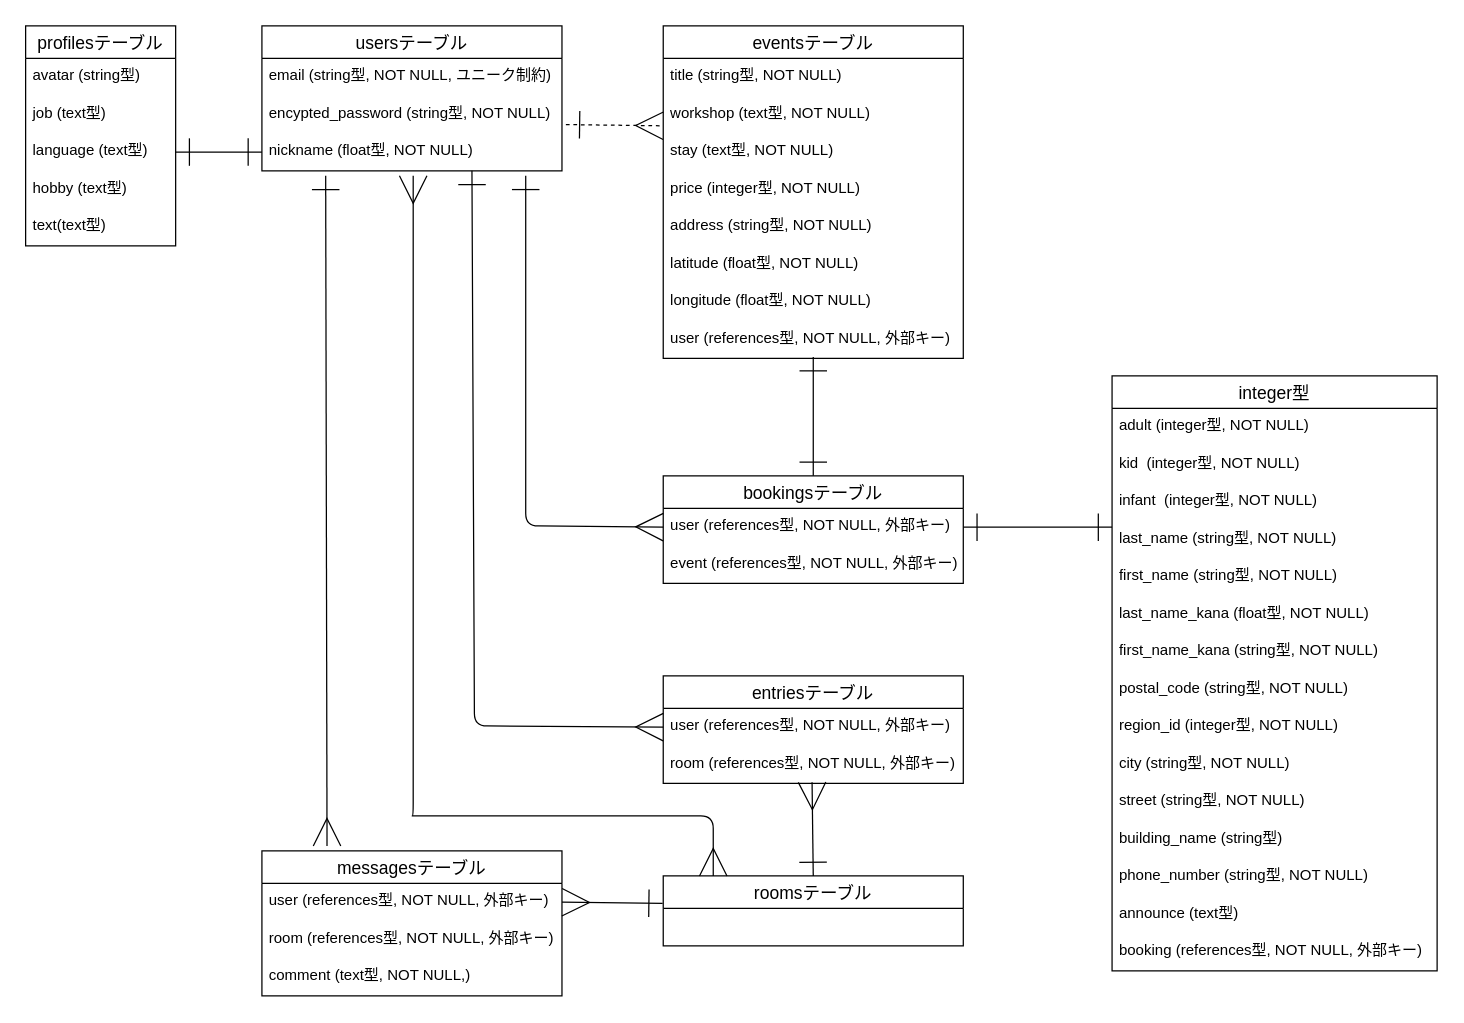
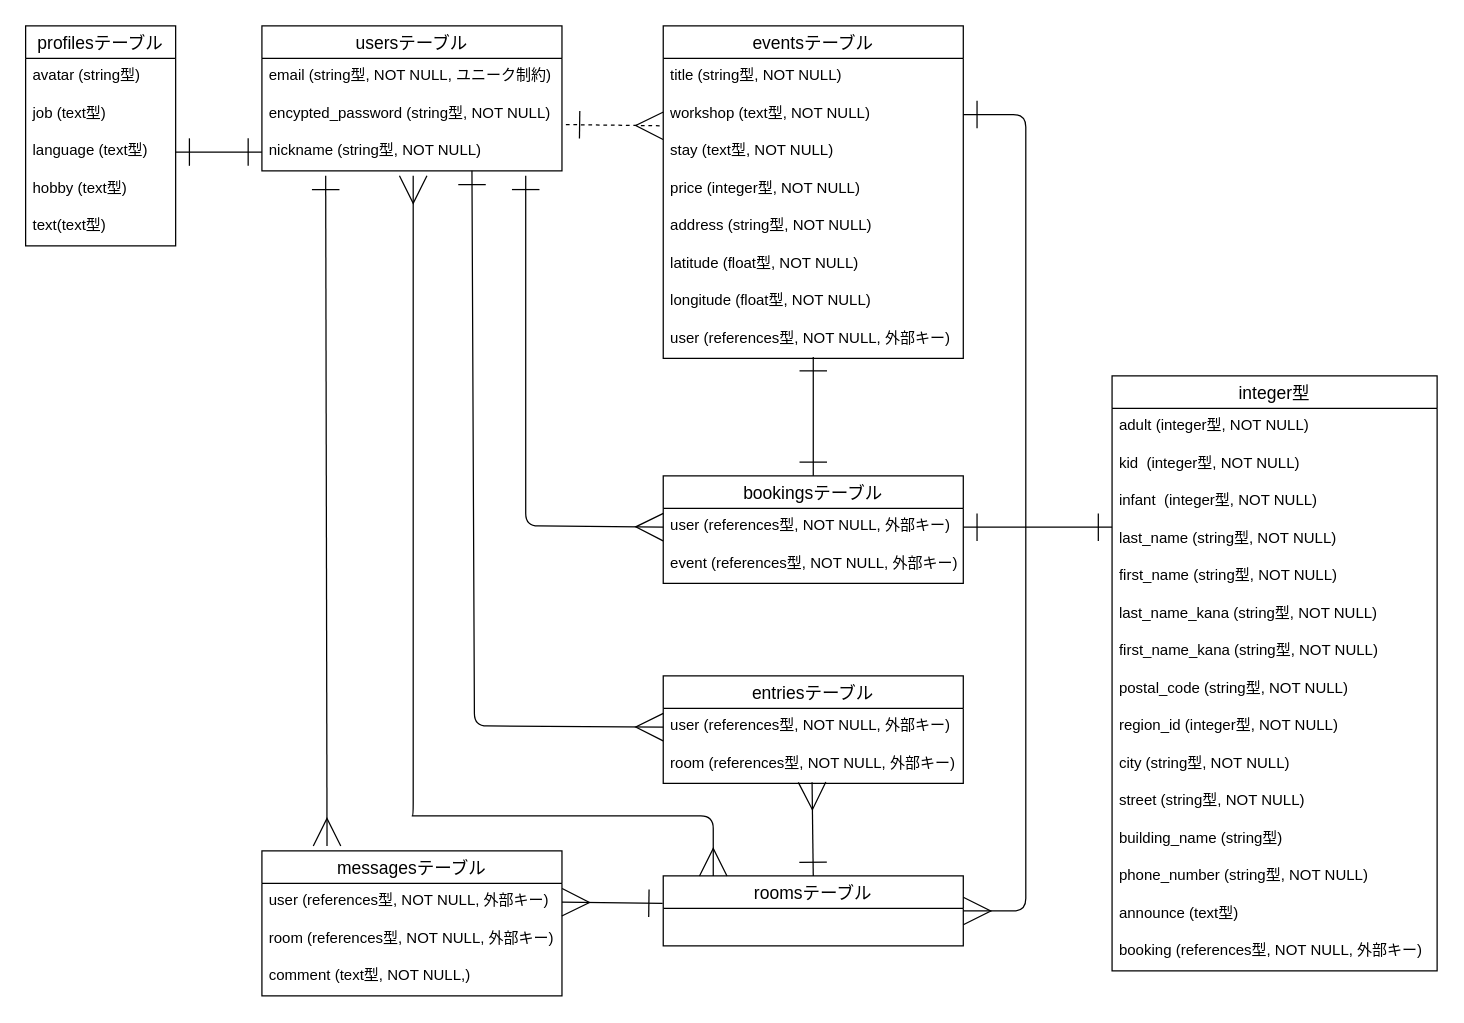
  <mxCell id="0" />
  <mxCell id="1" parent="0" />
  <mxCell id="2" value="usersテーブル" style="swimlane;fontStyle=0;childLayout=stackLayout;horizontal=1;startSize=26;horizontalStack=0;resizeParent=1;resizeParentMax=0;resizeLast=0;collapsible=1;marginBottom=0;align=center;fontSize=14;" parent="1" vertex="1"><mxGeometry x="209" y="20" width="240" height="116" as="geometry" /></mxCell>
  <mxCell id="3" value="email (string型, NOT NULL, ユニーク制約)" style="text;strokeColor=none;fillColor=none;spacingLeft=4;spacingRight=4;overflow=hidden;rotatable=0;points=[[0,0.5],[1,0.5]];portConstraint=eastwest;fontSize=12;" parent="2" vertex="1"><mxGeometry y="26" width="240" height="30" as="geometry" /></mxCell>
  <mxCell id="4" value="encypted_password (string型, NOT NULL)" style="text;strokeColor=none;fillColor=none;spacingLeft=4;spacingRight=4;overflow=hidden;rotatable=0;points=[[0,0.5],[1,0.5]];portConstraint=eastwest;fontSize=12;" parent="2" vertex="1"><mxGeometry y="56" width="240" height="30" as="geometry" /></mxCell>
- <mxCell id="5" value="nickname (float型, NOT NULL)" style="text;strokeColor=none;fillColor=none;spacingLeft=4;spacingRight=4;overflow=hidden;rotatable=0;points=[[0,0.5],[1,0.5]];portConstraint=eastwest;fontSize=12;" parent="2" vertex="1"><mxGeometry y="86" width="240" height="30" as="geometry" /></mxCell>
+ <mxCell id="5" value="nickname (string型, NOT NULL)" style="text;strokeColor=none;fillColor=none;spacingLeft=4;spacingRight=4;overflow=hidden;rotatable=0;points=[[0,0.5],[1,0.5]];portConstraint=eastwest;fontSize=12;" parent="2" vertex="1"><mxGeometry y="86" width="240" height="30" as="geometry" /></mxCell>
  <mxCell id="6" value="eventsテーブル" style="swimlane;fontStyle=0;childLayout=stackLayout;horizontal=1;startSize=26;horizontalStack=0;resizeParent=1;resizeParentMax=0;resizeLast=0;collapsible=1;marginBottom=0;align=center;fontSize=14;" vertex="1" parent="1"><mxGeometry x="530" y="20" width="240" height="266" as="geometry" /></mxCell>
  <mxCell id="7" value="title (string型, NOT NULL)" style="text;strokeColor=none;fillColor=none;spacingLeft=4;spacingRight=4;overflow=hidden;rotatable=0;points=[[0,0.5],[1,0.5]];portConstraint=eastwest;fontSize=12;" vertex="1" parent="6"><mxGeometry y="26" width="240" height="30" as="geometry" /></mxCell>
  <mxCell id="8" value="workshop (text型, NOT NULL)&#10; " style="text;strokeColor=none;fillColor=none;spacingLeft=4;spacingRight=4;overflow=hidden;rotatable=0;points=[[0,0.5],[1,0.5]];portConstraint=eastwest;fontSize=12;" vertex="1" parent="6"><mxGeometry y="56" width="240" height="30" as="geometry" /></mxCell>
  <mxCell id="9" value="stay (text型, NOT NULL)&#10; " style="text;strokeColor=none;fillColor=none;spacingLeft=4;spacingRight=4;overflow=hidden;rotatable=0;points=[[0,0.5],[1,0.5]];portConstraint=eastwest;fontSize=12;" vertex="1" parent="6"><mxGeometry y="86" width="240" height="30" as="geometry" /></mxCell>
  <mxCell id="10" value="price (integer型, NOT NULL)" style="text;strokeColor=none;fillColor=none;spacingLeft=4;spacingRight=4;overflow=hidden;rotatable=0;points=[[0,0.5],[1,0.5]];portConstraint=eastwest;fontSize=12;" vertex="1" parent="6"><mxGeometry y="116" width="240" height="30" as="geometry" /></mxCell>
  <mxCell id="11" value="address (string型, NOT NULL)" style="text;strokeColor=none;fillColor=none;spacingLeft=4;spacingRight=4;overflow=hidden;rotatable=0;points=[[0,0.5],[1,0.5]];portConstraint=eastwest;fontSize=12;" vertex="1" parent="6"><mxGeometry y="146" width="240" height="30" as="geometry" /></mxCell>
  <mxCell id="12" value="latitude (float型, NOT NULL)" style="text;strokeColor=none;fillColor=none;spacingLeft=4;spacingRight=4;overflow=hidden;rotatable=0;points=[[0,0.5],[1,0.5]];portConstraint=eastwest;fontSize=12;" vertex="1" parent="6"><mxGeometry y="176" width="240" height="30" as="geometry" /></mxCell>
  <mxCell id="13" value="longitude (float型, NOT NULL)" style="text;strokeColor=none;fillColor=none;spacingLeft=4;spacingRight=4;overflow=hidden;rotatable=0;points=[[0,0.5],[1,0.5]];portConstraint=eastwest;fontSize=12;" vertex="1" parent="6"><mxGeometry y="206" width="240" height="30" as="geometry" /></mxCell>
  <mxCell id="14" value="user (references型, NOT NULL, 外部キー)" style="text;strokeColor=none;fillColor=none;spacingLeft=4;spacingRight=4;overflow=hidden;rotatable=0;points=[[0,0.5],[1,0.5]];portConstraint=eastwest;fontSize=12;" vertex="1" parent="6"><mxGeometry y="236" width="240" height="30" as="geometry" /></mxCell>
  <mxCell id="15" style="edgeStyle=none;html=1;entryX=0;entryY=0.8;entryDx=0;entryDy=0;startArrow=ERone;startFill=0;strokeColor=default;endArrow=ERmany;endFill=0;endSize=20;startSize=20;exitX=1.013;exitY=0.767;exitDx=0;exitDy=0;entryPerimeter=0;exitPerimeter=0;dashed=1;" edge="1" parent="1" source="4" target="8"><mxGeometry relative="1" as="geometry"><mxPoint x="449" y="151" as="sourcePoint" /><mxPoint x="557.08" y="181.02" as="targetPoint" /></mxGeometry></mxCell>
  <mxCell id="16" value="bookingsテーブル" style="swimlane;fontStyle=0;childLayout=stackLayout;horizontal=1;startSize=26;horizontalStack=0;resizeParent=1;resizeParentMax=0;resizeLast=0;collapsible=1;marginBottom=0;align=center;fontSize=14;" vertex="1" parent="1"><mxGeometry x="530" y="380" width="240" height="86" as="geometry" /></mxCell>
  <mxCell id="17" value="user (references型, NOT NULL, 外部キー)" style="text;strokeColor=none;fillColor=none;spacingLeft=4;spacingRight=4;overflow=hidden;rotatable=0;points=[[0,0.5],[1,0.5]];portConstraint=eastwest;fontSize=12;" vertex="1" parent="16"><mxGeometry y="26" width="240" height="30" as="geometry" /></mxCell>
  <mxCell id="18" value="event (references型, NOT NULL, 外部キー)" style="text;strokeColor=none;fillColor=none;spacingLeft=4;spacingRight=4;overflow=hidden;rotatable=0;points=[[0,0.5],[1,0.5]];portConstraint=eastwest;fontSize=12;" vertex="1" parent="16"><mxGeometry y="56" width="240" height="30" as="geometry" /></mxCell>
  <mxCell id="19" style="edgeStyle=none;html=1;entryX=0;entryY=0.5;entryDx=0;entryDy=0;endArrow=ERmany;endFill=0;startArrow=ERone;startFill=0;endSize=20;startSize=20;" edge="1" parent="1" target="17"><mxGeometry relative="1" as="geometry"><mxPoint x="420" y="140" as="sourcePoint" /><mxPoint x="689" y="380" as="targetPoint" /><Array as="points"><mxPoint x="420" y="420" /></Array></mxGeometry></mxCell>
  <mxCell id="20" value="" style="fontSize=12;html=1;endArrow=ERone;startArrow=ERone;exitX=0.5;exitY=0;exitDx=0;exitDy=0;startFill=0;endFill=0;endSize=20;startSize=20;entryX=0.5;entryY=0.967;entryDx=0;entryDy=0;entryPerimeter=0;" edge="1" parent="1" source="16" target="14"><mxGeometry width="100" height="100" relative="1" as="geometry"><mxPoint x="529" y="470" as="sourcePoint" /><mxPoint x="689" y="290" as="targetPoint" /></mxGeometry></mxCell>
  <mxCell id="21" value="entriesテーブル" style="swimlane;fontStyle=0;childLayout=stackLayout;horizontal=1;startSize=26;horizontalStack=0;resizeParent=1;resizeParentMax=0;resizeLast=0;collapsible=1;marginBottom=0;align=center;fontSize=14;" vertex="1" parent="1"><mxGeometry x="530" y="540" width="240" height="86" as="geometry" /></mxCell>
  <mxCell id="22" value="user (references型, NOT NULL, 外部キー)" style="text;strokeColor=none;fillColor=none;spacingLeft=4;spacingRight=4;overflow=hidden;rotatable=0;points=[[0,0.5],[1,0.5]];portConstraint=eastwest;fontSize=12;" vertex="1" parent="21"><mxGeometry y="26" width="240" height="30" as="geometry" /></mxCell>
  <mxCell id="23" value="room (references型, NOT NULL, 外部キー)" style="text;strokeColor=none;fillColor=none;spacingLeft=4;spacingRight=4;overflow=hidden;rotatable=0;points=[[0,0.5],[1,0.5]];portConstraint=eastwest;fontSize=12;" vertex="1" parent="21"><mxGeometry y="56" width="240" height="30" as="geometry" /></mxCell>
  <mxCell id="24" value="roomsテーブル" style="swimlane;fontStyle=0;childLayout=stackLayout;horizontal=1;startSize=26;horizontalStack=0;resizeParent=1;resizeParentMax=0;resizeLast=0;collapsible=1;marginBottom=0;align=center;fontSize=14;" vertex="1" parent="1"><mxGeometry x="530" y="700" width="240" height="56" as="geometry" /></mxCell>
  <mxCell id="25" value="messagesテーブル" style="swimlane;fontStyle=0;childLayout=stackLayout;horizontal=1;startSize=26;horizontalStack=0;resizeParent=1;resizeParentMax=0;resizeLast=0;collapsible=1;marginBottom=0;align=center;fontSize=14;" vertex="1" parent="1"><mxGeometry x="209" y="680" width="240" height="116" as="geometry" /></mxCell>
  <mxCell id="26" value="user (references型, NOT NULL, 外部キー)" style="text;strokeColor=none;fillColor=none;spacingLeft=4;spacingRight=4;overflow=hidden;rotatable=0;points=[[0,0.5],[1,0.5]];portConstraint=eastwest;fontSize=12;" vertex="1" parent="25"><mxGeometry y="26" width="240" height="30" as="geometry" /></mxCell>
  <mxCell id="27" value="room (references型, NOT NULL, 外部キー)" style="text;strokeColor=none;fillColor=none;spacingLeft=4;spacingRight=4;overflow=hidden;rotatable=0;points=[[0,0.5],[1,0.5]];portConstraint=eastwest;fontSize=12;" vertex="1" parent="25"><mxGeometry y="56" width="240" height="30" as="geometry" /></mxCell>
  <mxCell id="28" value="comment (text型, NOT NULL,)" style="text;strokeColor=none;fillColor=none;spacingLeft=4;spacingRight=4;overflow=hidden;rotatable=0;points=[[0,0.5],[1,0.5]];portConstraint=eastwest;fontSize=12;" vertex="1" parent="25"><mxGeometry y="86" width="240" height="30" as="geometry" /></mxCell>
  <mxCell id="29" style="edgeStyle=none;html=1;entryX=1;entryY=0.5;entryDx=0;entryDy=0;endArrow=ERmany;endFill=0;startArrow=ERone;startFill=0;endSize=20;startSize=20;exitX=-0.002;exitY=0.393;exitDx=0;exitDy=0;exitPerimeter=0;" edge="1" parent="1" source="24" target="26"><mxGeometry relative="1" as="geometry"><mxPoint x="564" y="722" as="sourcePoint" /><mxPoint x="599" y="630" as="targetPoint" /></mxGeometry></mxCell>
  <mxCell id="30" style="edgeStyle=none;html=1;endArrow=ERmany;endFill=0;startArrow=ERone;startFill=0;endSize=20;startSize=20;exitX=0.5;exitY=0;exitDx=0;exitDy=0;entryX=0.496;entryY=0.967;entryDx=0;entryDy=0;entryPerimeter=0;" edge="1" parent="1" source="24" target="23"><mxGeometry relative="1" as="geometry"><mxPoint x="459" y="431" as="sourcePoint" /><mxPoint x="689" y="630" as="targetPoint" /></mxGeometry></mxCell>
  <mxCell id="31" style="edgeStyle=none;html=1;endArrow=ERmany;endFill=0;startArrow=ERone;startFill=0;endSize=20;startSize=20;entryX=0.217;entryY=-0.034;entryDx=0;entryDy=0;entryPerimeter=0;" edge="1" parent="1" target="25"><mxGeometry relative="1" as="geometry"><mxPoint x="260" y="140" as="sourcePoint" /><mxPoint x="260" y="670" as="targetPoint" /></mxGeometry></mxCell>
  <mxCell id="32" style="edgeStyle=none;html=1;endArrow=ERmany;endFill=0;startArrow=ERone;startFill=0;endSize=20;startSize=20;exitX=0.7;exitY=1;exitDx=0;exitDy=0;exitPerimeter=0;" edge="1" parent="1" source="5"><mxGeometry relative="1" as="geometry"><mxPoint x="377" y="169.99" as="sourcePoint" /><mxPoint x="530" y="581" as="targetPoint" /><Array as="points"><mxPoint x="379" y="580" /></Array></mxGeometry></mxCell>
  <mxCell id="33" value="" style="edgeStyle=orthogonalEdgeStyle;fontSize=12;html=1;endArrow=ERmany;startArrow=ERmany;startSize=20;endSize=20;" edge="1" parent="1"><mxGeometry width="100" height="100" relative="1" as="geometry"><mxPoint x="330" y="140" as="sourcePoint" /><mxPoint x="570" y="700" as="targetPoint" /><Array as="points"><mxPoint x="329" y="652" /><mxPoint x="570" y="652" /><mxPoint x="570" y="700" /></Array></mxGeometry></mxCell>
  <mxCell id="34" value="integer型" style="swimlane;fontStyle=0;childLayout=stackLayout;horizontal=1;startSize=26;horizontalStack=0;resizeParent=1;resizeParentMax=0;resizeLast=0;collapsible=1;marginBottom=0;align=center;fontSize=14;" vertex="1" parent="1"><mxGeometry x="889" y="300" width="260" height="476" as="geometry" /></mxCell>
  <mxCell id="35" value="adult (integer型, NOT NULL)" style="text;strokeColor=none;fillColor=none;spacingLeft=4;spacingRight=4;overflow=hidden;rotatable=0;points=[[0,0.5],[1,0.5]];portConstraint=eastwest;fontSize=12;" vertex="1" parent="34"><mxGeometry y="26" width="260" height="30" as="geometry" /></mxCell>
  <mxCell id="36" value="kid  (integer型, NOT NULL)" style="text;strokeColor=none;fillColor=none;spacingLeft=4;spacingRight=4;overflow=hidden;rotatable=0;points=[[0,0.5],[1,0.5]];portConstraint=eastwest;fontSize=12;" vertex="1" parent="34"><mxGeometry y="56" width="260" height="30" as="geometry" /></mxCell>
  <mxCell id="37" value="infant  (integer型, NOT NULL)" style="text;strokeColor=none;fillColor=none;spacingLeft=4;spacingRight=4;overflow=hidden;rotatable=0;points=[[0,0.5],[1,0.5]];portConstraint=eastwest;fontSize=12;" vertex="1" parent="34"><mxGeometry y="86" width="260" height="30" as="geometry" /></mxCell>
  <mxCell id="38" value="last_name (string型, NOT NULL)" style="text;strokeColor=none;fillColor=none;spacingLeft=4;spacingRight=4;overflow=hidden;rotatable=0;points=[[0,0.5],[1,0.5]];portConstraint=eastwest;fontSize=12;" parent="34" vertex="1"><mxGeometry y="116" width="260" height="30" as="geometry" /></mxCell>
  <mxCell id="39" value="first_name (string型, NOT NULL)" style="text;strokeColor=none;fillColor=none;spacingLeft=4;spacingRight=4;overflow=hidden;rotatable=0;points=[[0,0.5],[1,0.5]];portConstraint=eastwest;fontSize=12;" parent="34" vertex="1"><mxGeometry y="146" width="260" height="30" as="geometry" /></mxCell>
- <mxCell id="40" value="last_name_kana (float型, NOT NULL)" style="text;strokeColor=none;fillColor=none;spacingLeft=4;spacingRight=4;overflow=hidden;rotatable=0;points=[[0,0.5],[1,0.5]];portConstraint=eastwest;fontSize=12;" parent="34" vertex="1"><mxGeometry y="176" width="260" height="30" as="geometry" /></mxCell>
+ <mxCell id="40" value="last_name_kana (string型, NOT NULL)" style="text;strokeColor=none;fillColor=none;spacingLeft=4;spacingRight=4;overflow=hidden;rotatable=0;points=[[0,0.5],[1,0.5]];portConstraint=eastwest;fontSize=12;" parent="34" vertex="1"><mxGeometry y="176" width="260" height="30" as="geometry" /></mxCell>
  <mxCell id="41" value="first_name_kana (string型, NOT NULL)" style="text;strokeColor=none;fillColor=none;spacingLeft=4;spacingRight=4;overflow=hidden;rotatable=0;points=[[0,0.5],[1,0.5]];portConstraint=eastwest;fontSize=12;" parent="34" vertex="1"><mxGeometry y="206" width="260" height="30" as="geometry" /></mxCell>
  <mxCell id="42" value="postal_code (string型, NOT NULL)&#10; " style="text;strokeColor=none;fillColor=none;spacingLeft=4;spacingRight=4;overflow=hidden;rotatable=0;points=[[0,0.5],[1,0.5]];portConstraint=eastwest;fontSize=12;" vertex="1" parent="34"><mxGeometry y="236" width="260" height="30" as="geometry" /></mxCell>
  <mxCell id="43" value="region_id (integer型, NOT NULL)" style="text;strokeColor=none;fillColor=none;spacingLeft=4;spacingRight=4;overflow=hidden;rotatable=0;points=[[0,0.5],[1,0.5]];portConstraint=eastwest;fontSize=12;" vertex="1" parent="34"><mxGeometry y="266" width="260" height="30" as="geometry" /></mxCell>
  <mxCell id="44" value="city (string型, NOT NULL)" style="text;strokeColor=none;fillColor=none;spacingLeft=4;spacingRight=4;overflow=hidden;rotatable=0;points=[[0,0.5],[1,0.5]];portConstraint=eastwest;fontSize=12;" vertex="1" parent="34"><mxGeometry y="296" width="260" height="30" as="geometry" /></mxCell>
  <mxCell id="45" value="street (string型, NOT NULL)" style="text;strokeColor=none;fillColor=none;spacingLeft=4;spacingRight=4;overflow=hidden;rotatable=0;points=[[0,0.5],[1,0.5]];portConstraint=eastwest;fontSize=12;" vertex="1" parent="34"><mxGeometry y="326" width="260" height="30" as="geometry" /></mxCell>
  <mxCell id="46" value="building_name (string型)" style="text;strokeColor=none;fillColor=none;spacingLeft=4;spacingRight=4;overflow=hidden;rotatable=0;points=[[0,0.5],[1,0.5]];portConstraint=eastwest;fontSize=12;" vertex="1" parent="34"><mxGeometry y="356" width="260" height="30" as="geometry" /></mxCell>
  <mxCell id="47" value="phone_number (string型, NOT NULL)" style="text;strokeColor=none;fillColor=none;spacingLeft=4;spacingRight=4;overflow=hidden;rotatable=0;points=[[0,0.5],[1,0.5]];portConstraint=eastwest;fontSize=12;" vertex="1" parent="34"><mxGeometry y="386" width="260" height="30" as="geometry" /></mxCell>
  <mxCell id="48" value="announce (text型)" style="text;strokeColor=none;fillColor=none;spacingLeft=4;spacingRight=4;overflow=hidden;rotatable=0;points=[[0,0.5],[1,0.5]];portConstraint=eastwest;fontSize=12;" vertex="1" parent="34"><mxGeometry y="416" width="260" height="30" as="geometry" /></mxCell>
  <mxCell id="49" value="booking (references型, NOT NULL, 外部キー)" style="text;strokeColor=none;fillColor=none;spacingLeft=4;spacingRight=4;overflow=hidden;rotatable=0;points=[[0,0.5],[1,0.5]];portConstraint=eastwest;fontSize=12;" vertex="1" parent="34"><mxGeometry y="446" width="260" height="30" as="geometry" /></mxCell>
  <mxCell id="50" value="" style="fontSize=12;html=1;endArrow=ERone;startArrow=ERone;exitX=1;exitY=0.5;exitDx=0;exitDy=0;startFill=0;endFill=0;endSize=20;startSize=20;entryX=0;entryY=0.167;entryDx=0;entryDy=0;entryPerimeter=0;" edge="1" parent="1" source="17" target="38"><mxGeometry width="100" height="100" relative="1" as="geometry"><mxPoint x="699" y="390" as="sourcePoint" /><mxPoint x="699" y="295.01" as="targetPoint" /></mxGeometry></mxCell>
  <mxCell id="51" value="profilesテーブル" style="swimlane;fontStyle=0;childLayout=stackLayout;horizontal=1;startSize=26;horizontalStack=0;resizeParent=1;resizeParentMax=0;resizeLast=0;collapsible=1;marginBottom=0;align=center;fontSize=14;" vertex="1" parent="1"><mxGeometry x="20" y="20" width="120" height="176" as="geometry" /></mxCell>
  <mxCell id="52" value="avatar (string型)" style="text;strokeColor=none;fillColor=none;spacingLeft=4;spacingRight=4;overflow=hidden;rotatable=0;points=[[0,0.5],[1,0.5]];portConstraint=eastwest;fontSize=12;" vertex="1" parent="51"><mxGeometry y="26" width="120" height="30" as="geometry" /></mxCell>
  <mxCell id="53" value="job (text型)" style="text;strokeColor=none;fillColor=none;spacingLeft=4;spacingRight=4;overflow=hidden;rotatable=0;points=[[0,0.5],[1,0.5]];portConstraint=eastwest;fontSize=12;" vertex="1" parent="51"><mxGeometry y="56" width="120" height="30" as="geometry" /></mxCell>
  <mxCell id="54" value="language (text型)" style="text;strokeColor=none;fillColor=none;spacingLeft=4;spacingRight=4;overflow=hidden;rotatable=0;points=[[0,0.5],[1,0.5]];portConstraint=eastwest;fontSize=12;" vertex="1" parent="51"><mxGeometry y="86" width="120" height="30" as="geometry" /></mxCell>
  <mxCell id="55" value="hobby (text型)" style="text;strokeColor=none;fillColor=none;spacingLeft=4;spacingRight=4;overflow=hidden;rotatable=0;points=[[0,0.5],[1,0.5]];portConstraint=eastwest;fontSize=12;" vertex="1" parent="51"><mxGeometry y="116" width="120" height="30" as="geometry" /></mxCell>
  <mxCell id="56" value="text(text型)" style="text;strokeColor=none;fillColor=none;spacingLeft=4;spacingRight=4;overflow=hidden;rotatable=0;points=[[0,0.5],[1,0.5]];portConstraint=eastwest;fontSize=12;" vertex="1" parent="51"><mxGeometry y="146" width="120" height="30" as="geometry" /></mxCell>
  <mxCell id="57" style="edgeStyle=orthogonalEdgeStyle;html=1;exitX=1;exitY=0.5;exitDx=0;exitDy=0;entryX=0;entryY=0.5;entryDx=0;entryDy=0;startArrow=ERone;startFill=0;endArrow=ERone;endFill=0;startSize=20;endSize=20;" edge="1" parent="1" source="54" target="5"><mxGeometry relative="1" as="geometry" /></mxCell>
+ <mxCell id="58" style="edgeStyle=orthogonalEdgeStyle;html=1;exitX=1;exitY=0.5;exitDx=0;exitDy=0;entryX=1;entryY=0.5;entryDx=0;entryDy=0;startArrow=ERone;startFill=0;endArrow=ERmany;endFill=0;startSize=20;endSize=20;" edge="1" parent="1" source="8" target="24"><mxGeometry relative="1" as="geometry"><Array as="points"><mxPoint x="820" y="91" /><mxPoint x="820" y="728" /></Array></mxGeometry></mxCell>
